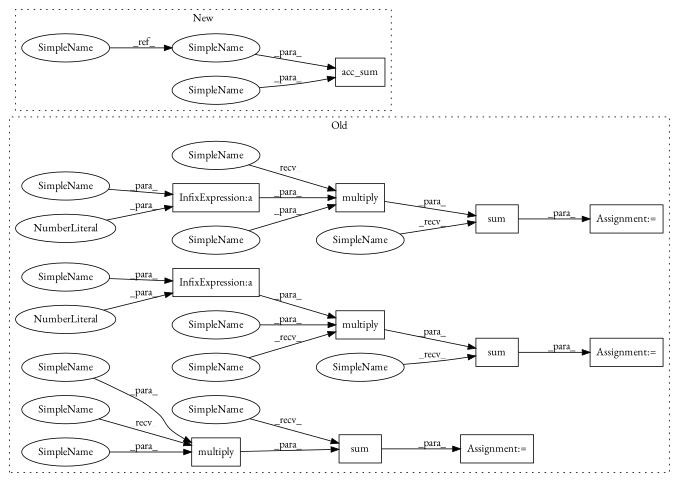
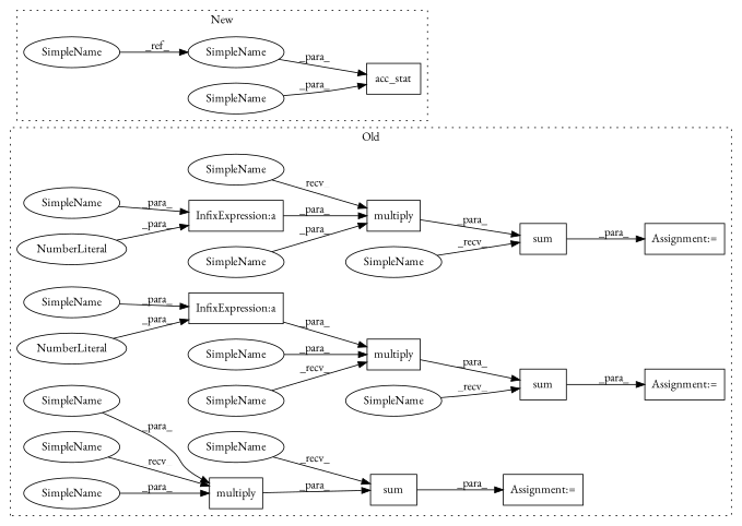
  digraph {
    rankdir=LR
    fontname="EB Garamond"
    node [a=42 l=5 shape=ellipse fontname="EB Garamond"]
    edge [fontname="EB Garamond"]
    n1 [a=32 l="9,1" label=multiply s="4938,4974" shape=box]
    n2 [a=27 l=3 label="InfixExpression:a" s=4957 shape=box]
    n3 [a=34 l=1 label=NumberLiteral s=4956]
    n4 [a=32 l="4,1" label=sum s="4928,4977" shape=box]
    n5 [a=32 l="4,1" label=sum s="5054,5103" shape=box]
    n6 [a=27 l=3 label="InfixExpression:a" s=5074 shape=box]
    n7 [a=34 l=1 label=NumberLiteral s=5073]
    n8 [a=32 l="4,1" label=sum s="4993,5038" shape=box]
    n9 [a=32 l="9,1" label=multiply s="5003,5035" shape=box]
    n10 [a=32 l="9,1" label=multiply s="5064,5100" shape=box]
    n11 [a=7 l=1 label="Assignment:=" s=4986 shape=box]
    n12 [a=7 l=1 label="Assignment:=" s=4921 shape=box]
    n13 [a=7 l=1 label="Assignment:=" s=5047 shape=box]
    n14 [l=14 label=SimpleName s=5086]
    n15 [l=14 label=SimpleName s=4960]
    n16 [l=14 label=SimpleName s=5021]
    n17 [label=SimpleName s=4997]
    n18 [label=SimpleName s=5058]
    n19 [label=SimpleName s=4932]
    n20 [label=SimpleName s=4922]
    n21 [label=SimpleName s=4987]
    n22 [label=SimpleName s=5048]
    n23 [l=8 label=SimpleName s=4947]
    n24 [l=8 label=SimpleName s=5077]
    n25 [l=8 label=SimpleName s=5012]
-   n26 [a=32 l="9,1" label=acc_sum s="4627,4659" shape=box]
+   n26 [a=32 l="9,1" label=acc_stat s="4627,4659" shape=box]
    n27 [l=8 label=SimpleName s=4383]
    n28 [l=14 label=SimpleName s=4645]
    n29 [l=8 label=SimpleName s=4636]
    subgraph cluster_1 {
      label=Old
      style=dotted
      n1
      n2
      n3
      n4
      n5
      n6
      n7
      n8
      n9
      n10
      n11
      n12
      n13
      n14
      n15
      n16
      n17
      n18
      n19
      n20
      n21
      n22
      n23
      n24
      n25
    }
    subgraph cluster_2 {
      label=New
      style=dotted
      n26
      n27
      n28
      n29
    }
    n1 -> n4 [label=_para_]
    n2 -> n1 [label=_para_]
    n3 -> n2 [label=_para_]
    n4 -> n12 [label=_para_]
    n5 -> n13 [label=_para_]
    n6 -> n10 [label=_para_]
    n7 -> n6 [label=_para_]
    n8 -> n11 [label=_para_]
    n9 -> n8 [label=_para_]
    n10 -> n5 [label=_para_]
    n14 -> n10 [label=_para_]
    n15 -> n2 [label=_para_]
    n16 -> n9 [label=_para_]
    n17 -> n9 [label=_recv_]
    n18 -> n10 [label=_recv_]
    n19 -> n1 [label=_recv_]
    n20 -> n4 [label=_recv_]
    n21 -> n8 [label=_recv_]
    n22 -> n5 [label=_recv_]
    n23 -> n1 [label=_para_]
    n24 -> n6 [label=_para_]
    n25 -> n9 [label=_para_]
    n27 -> n29 [label=_ref_]
    n28 -> n26 [label=_para_]
    n29 -> n26 [label=_para_]
  }
